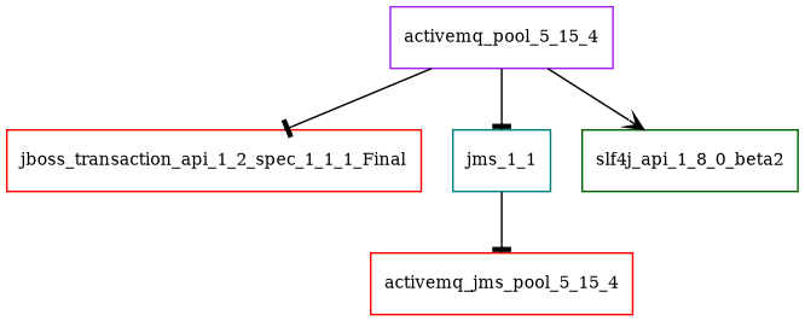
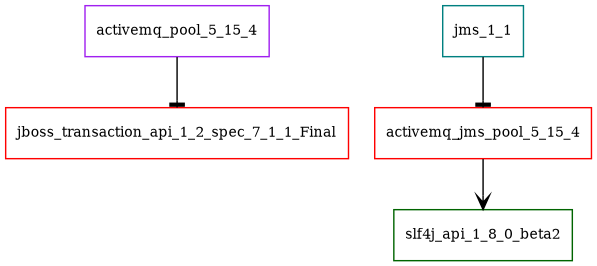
  digraph {
    node [color=red fontsize=10.0 shape=box]
    edge [arrowhead=tee]
    activemq_pool_5_15_4 [color=purple]
-   jboss_transaction_api_1_2_spec_1_1_1_Final
+   jboss_transaction_api_1_2_spec_1_1_1_Final [label=jboss_transaction_api_1_2_spec_7_1_1_Final]
    jms_1_1 [color=teal]
    slf4j_api_1_8_0_beta2 [color=darkgreen]
    activemq_jms_pool_5_15_4
    activemq_pool_5_15_4 -> jboss_transaction_api_1_2_spec_1_1_1_Final
-   activemq_pool_5_15_4 -> jms_1_1
-   activemq_pool_5_15_4 -> slf4j_api_1_8_0_beta2 [arrowhead=vee]
+   activemq_jms_pool_5_15_4 -> slf4j_api_1_8_0_beta2 [arrowhead=vee]
    jms_1_1 -> activemq_jms_pool_5_15_4
  }
